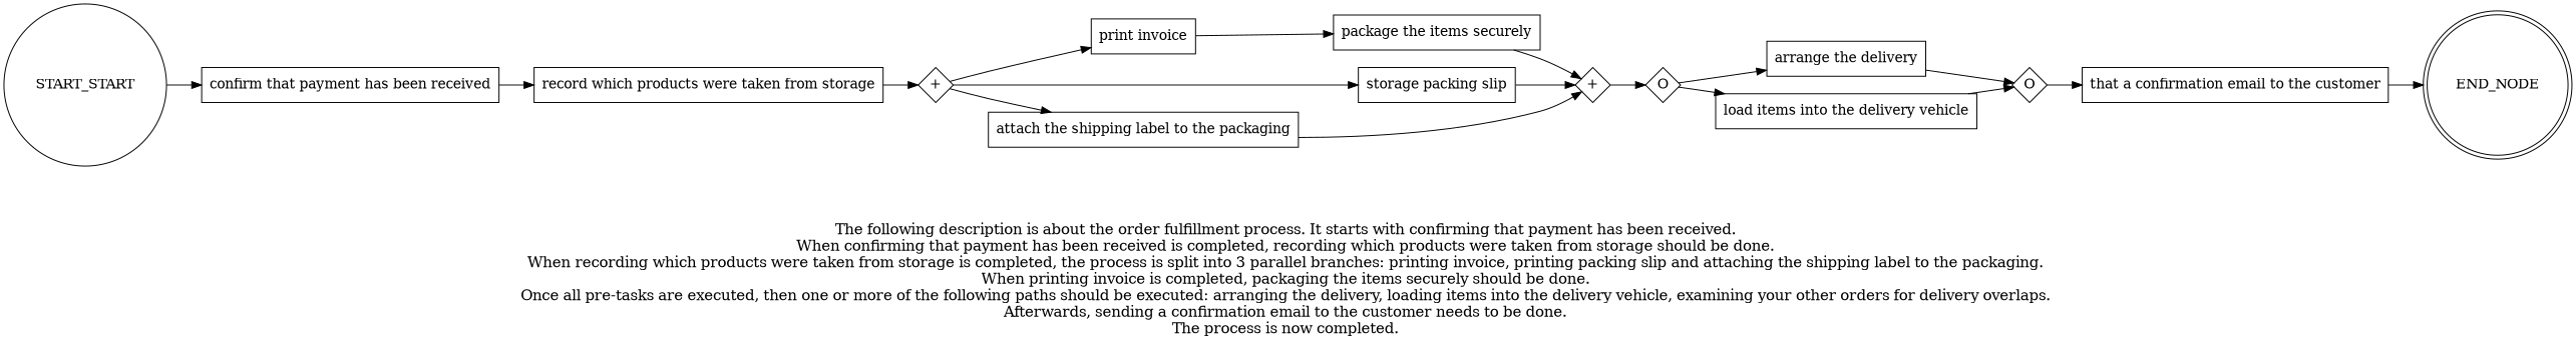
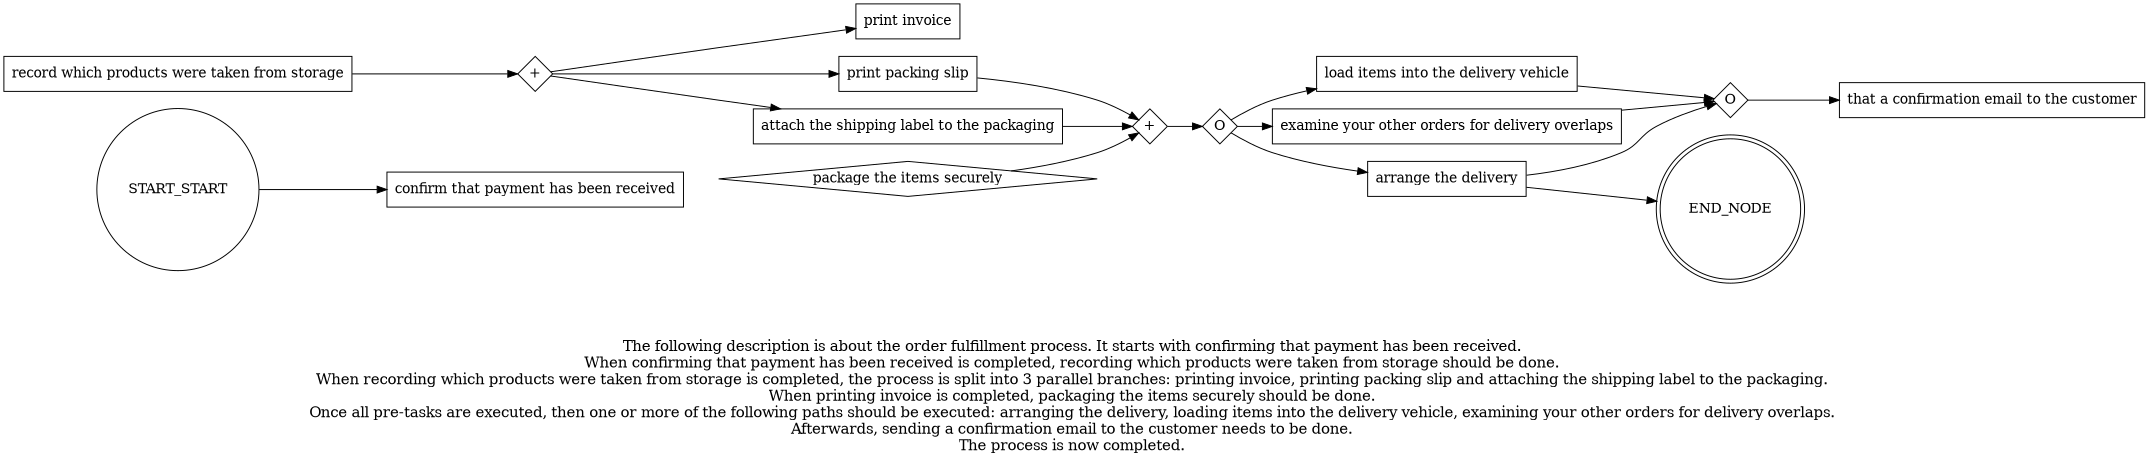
  digraph {
    fontsize=15
    label="\n\n\nThe following description is about the order fulfillment process. It starts with confirming that payment has been received. \nWhen confirming that payment has been received is completed, recording which products were taken from storage should be done. \nWhen recording which products were taken from storage is completed, the process is split into 3 parallel branches: printing invoice, printing packing slip and attaching the shipping label to the packaging. \nWhen printing invoice is completed, packaging the items securely should be done. \nOnce all pre-tasks are executed, then one or more of the following paths should be executed: arranging the delivery, loading items into the delivery vehicle, examining your other orders for delivery overlaps. \nAfterwards, sending a confirmation email to the customer needs to be done. \nThe process is now completed. \n"
    rankdir=LR
    node [shape=box]
    "confirm that payment has been received"
    "record which products were taken from storage"
    n3 [fixedsize=true label="+" shape=diamond width=0.5]
    "print invoice"
-   "print packing slip" [label="storage packing slip"]
+   "print packing slip"
    "attach the shipping label to the packaging"
-   "package the items securely"
+   "package the items securely" [shape=diamond]
    n8 [fixedsize=true label="+" shape=diamond width=0.5]
    n9 [fixedsize=true label=O shape=diamond width=0.5]
    "arrange the delivery"
    "load items into the delivery vehicle"
+   "examine your other orders for delivery overlaps"
    n13 [fixedsize=true label=O shape=diamond width=0.5]
    n14 [label="that a confirmation email to the customer"]
    END_NODE [shape=doublecircle width=0.2]
    n16 [label=START_START shape=circle width=0.3]
    subgraph sub_1 {
      "confirm that payment has been received"
      "record which products were taken from storage"
      n3
      "print invoice"
      "print packing slip"
      "attach the shipping label to the packaging"
      "package the items securely"
      n8
      n9
      "arrange the delivery"
      "load items into the delivery vehicle"
+     "examine your other orders for delivery overlaps"
      n13
      n14
    }
-   "confirm that payment has been received" -> "record which products were taken from storage"
    "record which products were taken from storage" -> n3
    n3 -> "print invoice"
    n3 -> "print packing slip"
    n3 -> "attach the shipping label to the packaging"
-   "print invoice" -> "package the items securely"
    "print packing slip" -> n8
    "attach the shipping label to the packaging" -> n8
    "package the items securely" -> n8
    n8 -> n9
    n9 -> "arrange the delivery"
    n9 -> "load items into the delivery vehicle"
+   n9 -> "examine your other orders for delivery overlaps"
    "arrange the delivery" -> n13
    "load items into the delivery vehicle" -> n13
+   "examine your other orders for delivery overlaps" -> n13
    n13 -> n14
-   n14 -> END_NODE
+   "arrange the delivery" -> END_NODE
    n16 -> "confirm that payment has been received"
  }
